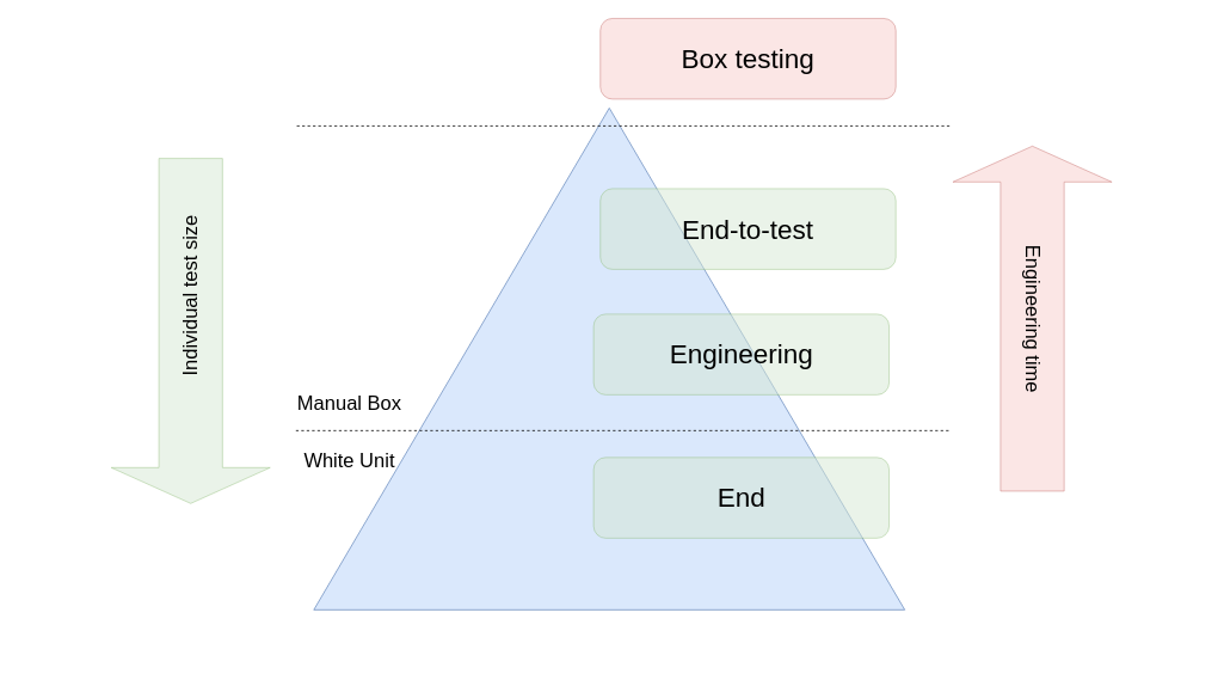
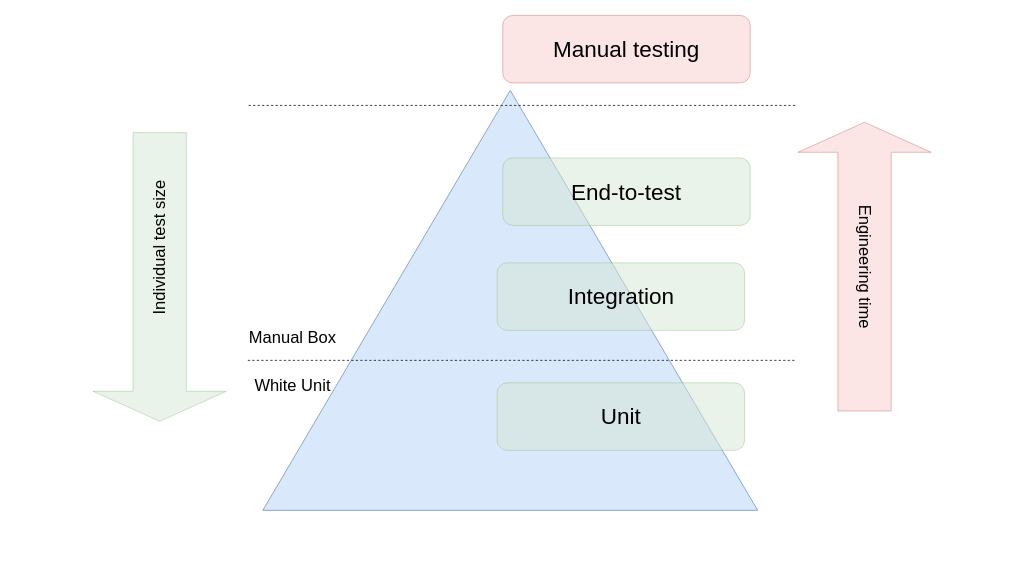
  <mxCell id="0" />
  <mxCell id="1" parent="0" />
  <mxCell id="2" value="" style="triangle;whiteSpace=wrap;html=1;rotation=-90;fillColor=#dae8fc;strokeColor=#6c8ebf;" vertex="1" parent="1"><mxGeometry x="400" y="70" width="560" height="660" as="geometry" /></mxCell>
  <mxCell id="3" value="&lt;font style=&quot;font-size: 30px&quot;&gt;End-to-test&lt;/font&gt;" style="rounded=1;whiteSpace=wrap;html=1;fillColor=#d5e8d4;strokeColor=#82b366;opacity=50;" vertex="1" parent="1"><mxGeometry x="670" y="210" width="330" height="90" as="geometry" /></mxCell>
- <mxCell id="4" value="&lt;font style=&quot;font-size: 30px&quot;&gt;Engineering&lt;/font&gt;" style="rounded=1;whiteSpace=wrap;html=1;fillColor=#d5e8d4;strokeColor=#82b366;opacity=50;" vertex="1" parent="1"><mxGeometry x="662.5" y="350" width="330" height="90" as="geometry" /></mxCell>
- <mxCell id="5" value="&lt;font style=&quot;font-size: 30px&quot;&gt;End&lt;/font&gt;" style="rounded=1;whiteSpace=wrap;html=1;fillColor=#d5e8d4;strokeColor=#82b366;opacity=50;" vertex="1" parent="1"><mxGeometry x="662.5" y="510" width="330" height="90" as="geometry" /></mxCell>
+ <mxCell id="4" value="&lt;font style=&quot;font-size: 30px&quot;&gt;Integration&lt;/font&gt;" style="rounded=1;whiteSpace=wrap;html=1;fillColor=#d5e8d4;strokeColor=#82b366;opacity=50;" vertex="1" parent="1"><mxGeometry x="662.5" y="350" width="330" height="90" as="geometry" /></mxCell>
+ <mxCell id="5" value="&lt;font style=&quot;font-size: 30px&quot;&gt;Unit&lt;/font&gt;" style="rounded=1;whiteSpace=wrap;html=1;fillColor=#d5e8d4;strokeColor=#82b366;opacity=50;" vertex="1" parent="1"><mxGeometry x="662.5" y="510" width="330" height="90" as="geometry" /></mxCell>
  <mxCell id="6" value="" style="endArrow=none;dashed=1;html=1;" edge="1" parent="1"><mxGeometry width="50" height="50" relative="1" as="geometry"><mxPoint x="330" y="480" as="sourcePoint" /><mxPoint x="1060" y="480" as="targetPoint" /></mxGeometry></mxCell>
  <mxCell id="7" value="" style="html=1;shadow=0;dashed=0;align=center;verticalAlign=middle;shape=mxgraph.arrows2.arrow;dy=0.6;dx=40;notch=0;fillColor=#d5e8d4;opacity=50;rotation=90;strokeColor=#82b366;" vertex="1" parent="1"><mxGeometry x="20" y="280" width="385" height="177.55" as="geometry" /></mxCell>
  <mxCell id="8" value="" style="html=1;shadow=0;dashed=0;align=center;verticalAlign=middle;shape=mxgraph.arrows2.arrow;dy=0.6;dx=40;notch=0;fillColor=#f8cecc;opacity=50;rotation=-90;strokeColor=#b85450;" vertex="1" parent="1"><mxGeometry x="960" y="266.22" width="385" height="177.55" as="geometry" /></mxCell>
  <mxCell id="9" value="&lt;font style=&quot;font-size: 22px&quot;&gt;Engineering time&lt;br&gt;&lt;/font&gt;" style="text;html=1;strokeColor=none;fillColor=none;align=center;verticalAlign=middle;whiteSpace=wrap;rounded=0;opacity=50;rotation=90;" vertex="1" parent="1"><mxGeometry x="992.5" y="330" width="320" height="50" as="geometry" /></mxCell>
  <mxCell id="10" value="&lt;font style=&quot;font-size: 22px&quot;&gt;Individual test size&lt;/font&gt;" style="text;html=1;strokeColor=none;fillColor=none;align=center;verticalAlign=middle;whiteSpace=wrap;rounded=0;opacity=50;rotation=-90;" vertex="1" parent="1"><mxGeometry x="62.5" y="310" width="300" height="40" as="geometry" /></mxCell>
  <mxCell id="11" value="&lt;font style=&quot;font-size: 22px&quot;&gt;Manual Box&lt;/font&gt;" style="text;html=1;strokeColor=none;fillColor=none;align=center;verticalAlign=middle;whiteSpace=wrap;rounded=0;opacity=50;" vertex="1" parent="1"><mxGeometry x="300" y="425" width="180" height="50" as="geometry" /></mxCell>
  <mxCell id="12" value="&lt;font style=&quot;font-size: 22px&quot;&gt;White&amp;nbsp;Unit&lt;/font&gt;" style="text;html=1;strokeColor=none;fillColor=none;align=center;verticalAlign=middle;whiteSpace=wrap;rounded=0;opacity=50;" vertex="1" parent="1"><mxGeometry x="300" y="490" width="180" height="50" as="geometry" /></mxCell>
  <mxCell id="13" value="" style="endArrow=none;dashed=1;html=1;" edge="1" parent="1"><mxGeometry width="50" height="50" relative="1" as="geometry"><mxPoint x="1060" y="140" as="sourcePoint" /><mxPoint x="330" y="140" as="targetPoint" /></mxGeometry></mxCell>
- <mxCell id="14" value="&lt;font style=&quot;font-size: 30px&quot;&gt;Box testing&lt;/font&gt;" style="rounded=1;whiteSpace=wrap;html=1;fillColor=#f8cecc;strokeColor=#b85450;opacity=50;" vertex="1" parent="1"><mxGeometry x="670" y="20" width="330" height="90" as="geometry" /></mxCell>
+ <mxCell id="14" value="&lt;font style=&quot;font-size: 30px&quot;&gt;Manual testing&lt;/font&gt;" style="rounded=1;whiteSpace=wrap;html=1;fillColor=#f8cecc;strokeColor=#b85450;opacity=50;" vertex="1" parent="1"><mxGeometry x="670" y="20" width="330" height="90" as="geometry" /></mxCell>
